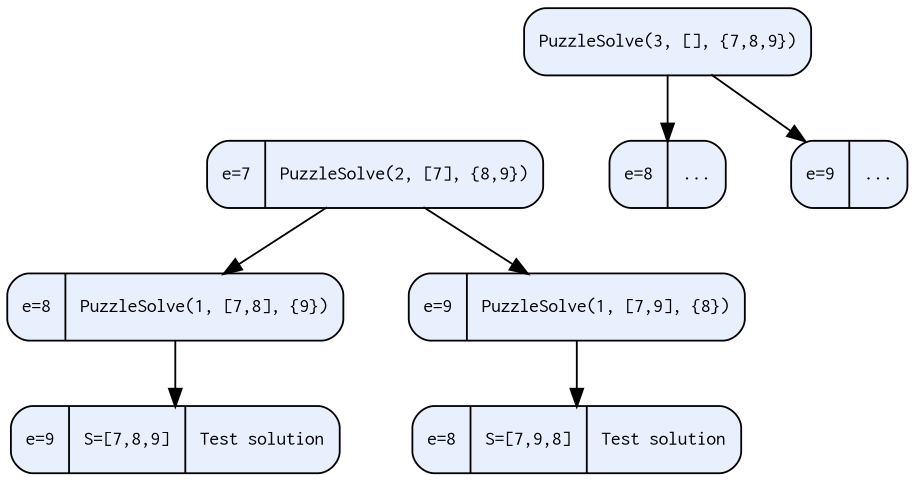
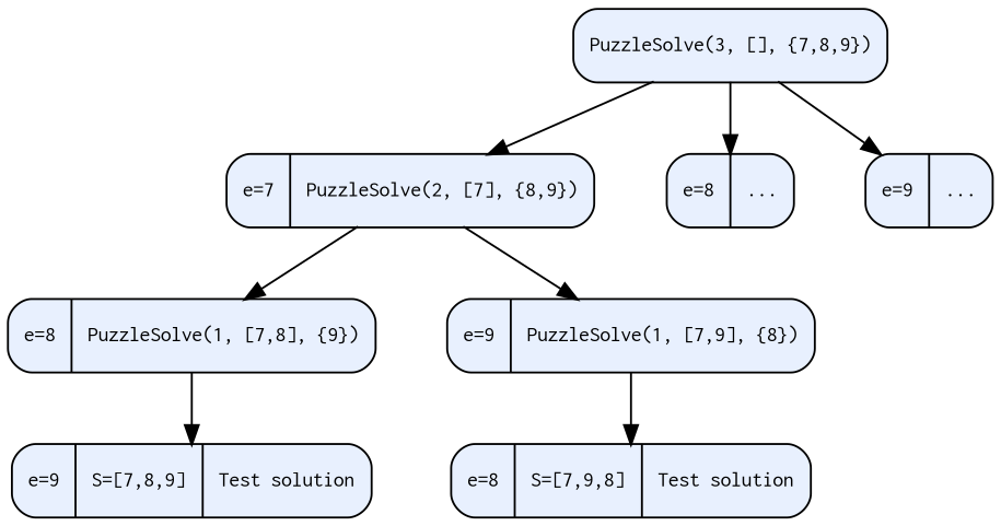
  digraph {
    nodesep=0.5
    rankdir=TB
    ranksep=0.5
    splines=true
    node [fillcolor="#e8f0fe" fontname=Courier fontsize=11 shape=record style="rounded,filled"]
    edge [fontname=Arial fontsize=9]
    n1 [label="PuzzleSolve(3, [], \{7,8,9\})"]
    n2 [label="e=7 | PuzzleSolve(2, [7], \{8,9\})"]
    n3 [label="e=8 | ..."]
    n4 [label="e=9 | ..."]
    n5 [label="e=8 | PuzzleSolve(1, [7,8], \{9\})"]
    n6 [label="e=9 | PuzzleSolve(1, [7,9], \{8\})"]
    n7 [label="e=9 | S=[7,8,9] | Test solution"]
    n8 [label="e=8 | S=[7,9,8] | Test solution"]
+   n1 -> n2
    n1 -> n3
    n1 -> n4
    n2 -> n5
    n2 -> n6
    n5 -> n7
    n6 -> n8
  }
